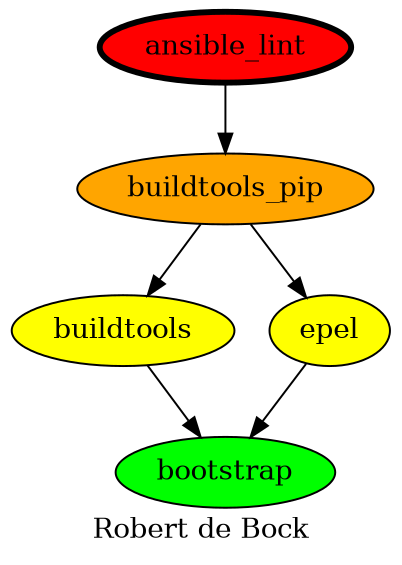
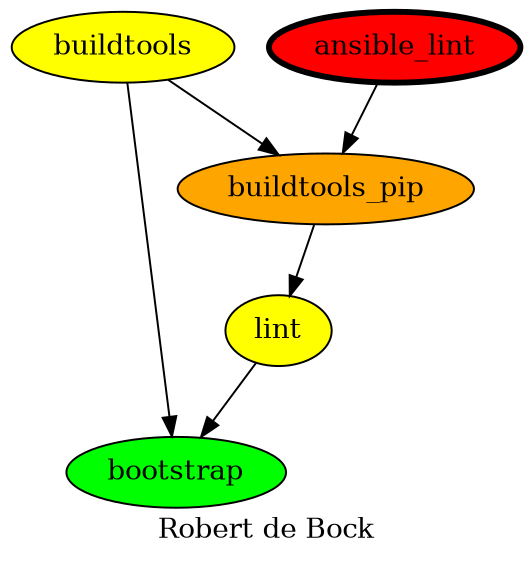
  digraph {
    label="Robert de Bock"
    node [fillcolor=yellow style=filled]
    bootstrap [fillcolor=green]
    buildtools
-   epel
+   epel [label=lint]
    n4 [fillcolor=orange label=buildtools_pip]
    ansible_lint [fillcolor=red penwidth=3]
    buildtools -> bootstrap
    epel -> bootstrap
-   n4 -> buildtools
+   buildtools -> n4
    n4 -> epel
    ansible_lint -> n4
  }
